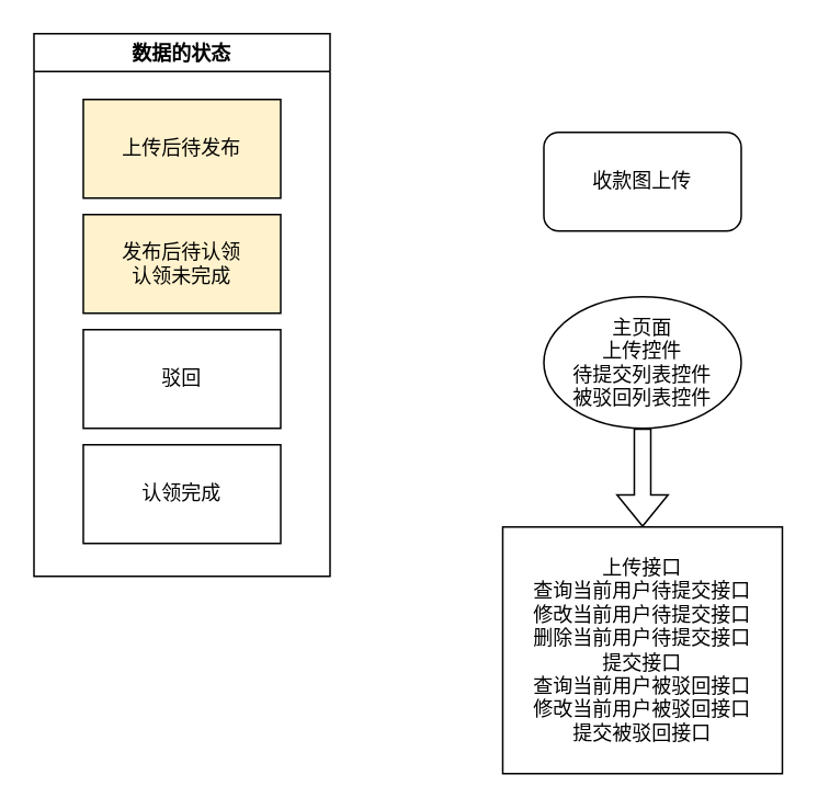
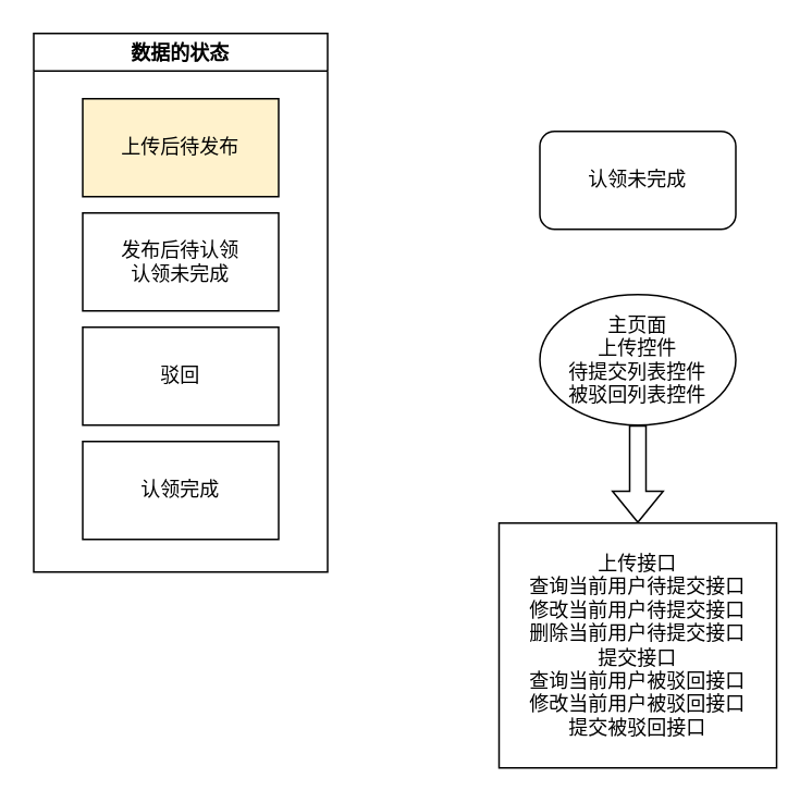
  <mxCell id="0" />
  <mxCell id="1" parent="0" />
  <mxCell id="2" value="数据的状态" style="swimlane;" vertex="1" parent="1"><mxGeometry x="20" y="20" width="180" height="330" as="geometry" /></mxCell>
  <mxCell id="3" value="上传后待发布" style="rounded=0;whiteSpace=wrap;html=1;fillColor=#fff2cc;" vertex="1" parent="2"><mxGeometry x="30" y="40" width="120" height="60" as="geometry" /></mxCell>
- <mxCell id="4" value="发布后待认领&lt;br&gt;认领未完成" style="rounded=0;whiteSpace=wrap;html=1;fillColor=#fff2cc;" vertex="1" parent="2"><mxGeometry x="30" y="110" width="120" height="60" as="geometry" /></mxCell>
+ <mxCell id="4" value="发布后待认领&lt;br&gt;认领未完成" style="rounded=0;whiteSpace=wrap;html=1;" vertex="1" parent="2"><mxGeometry x="30" y="110" width="120" height="60" as="geometry" /></mxCell>
  <mxCell id="5" value="认领完成" style="rounded=0;whiteSpace=wrap;html=1;" vertex="1" parent="2"><mxGeometry x="30" y="250" width="120" height="60" as="geometry" /></mxCell>
  <mxCell id="6" value="驳回" style="rounded=0;whiteSpace=wrap;html=1;" vertex="1" parent="2"><mxGeometry x="30" y="180" width="120" height="60" as="geometry" /></mxCell>
- <mxCell id="7" value="收款图上传" style="rounded=1;whiteSpace=wrap;html=1;" vertex="1" parent="1"><mxGeometry x="330" y="80" width="120" height="60" as="geometry" /></mxCell>
+ <mxCell id="7" value="认领未完成" style="rounded=1;whiteSpace=wrap;html=1;" vertex="1" parent="1"><mxGeometry x="330" y="80" width="120" height="60" as="geometry" /></mxCell>
  <mxCell id="8" value="主页面&lt;br&gt;上传控件&lt;br&gt;待提交列表控件&lt;br&gt;被驳回列表控件" style="ellipse;whiteSpace=wrap;html=1;" vertex="1" parent="1"><mxGeometry x="330" y="180" width="120" height="80" as="geometry" /></mxCell>
  <mxCell id="9" value="" style="shape=flexArrow;endArrow=classic;html=1;rounded=0;exitX=0.5;exitY=1;exitDx=0;exitDy=0;" edge="1" parent="1" source="8" target="10"><mxGeometry width="50" height="50" relative="1" as="geometry"><mxPoint x="330" y="420" as="sourcePoint" /><mxPoint x="390" y="340" as="targetPoint" /></mxGeometry></mxCell>
  <mxCell id="10" value="上传接口&lt;br&gt;查询当前用户待提交接口&lt;br&gt;修改当前用户待提交接口&lt;br&gt;删除当前用户待提交接口&lt;br&gt;提交接口&lt;br&gt;查询当前用户被驳回接口&lt;br&gt;修改当前用户被驳回接口&lt;br&gt;提交被驳回接口" style="rounded=0;whiteSpace=wrap;html=1;" vertex="1" parent="1"><mxGeometry x="305" y="320" width="170" height="150" as="geometry" /></mxCell>
